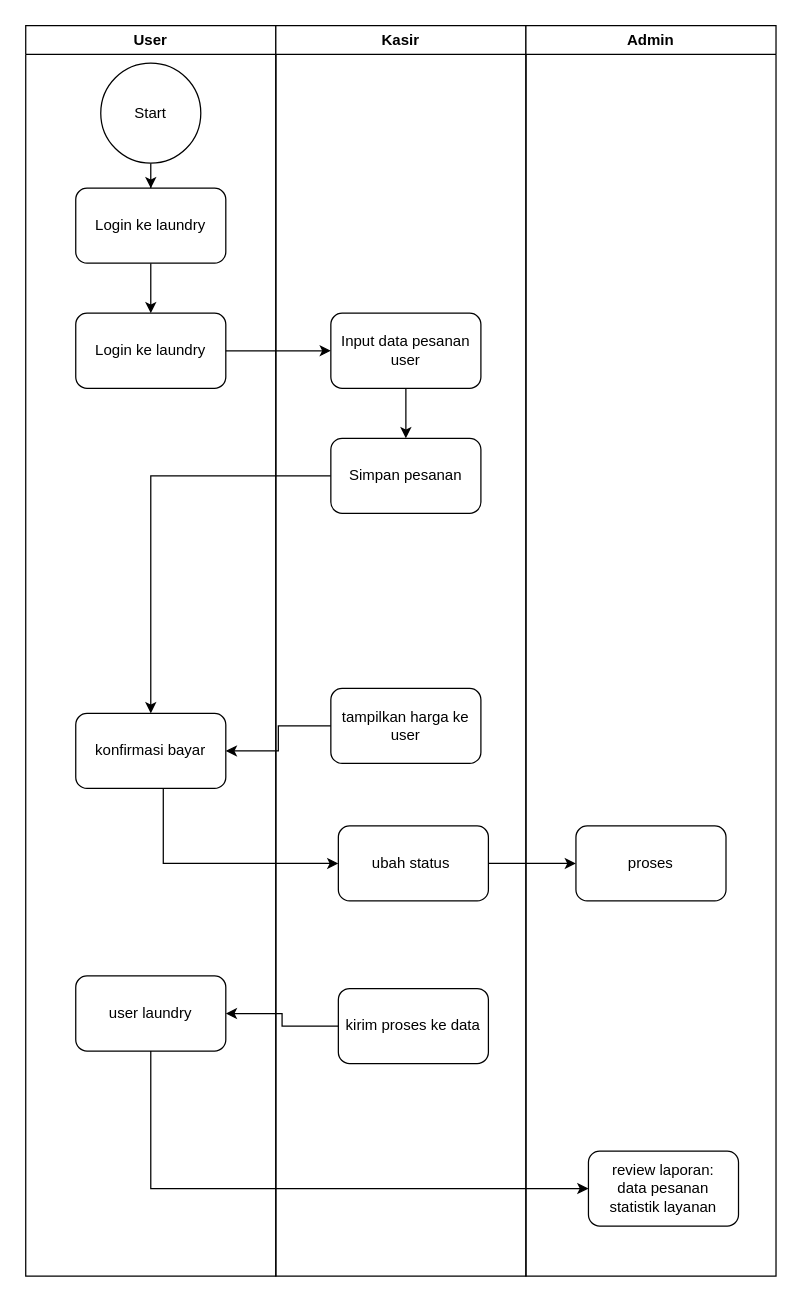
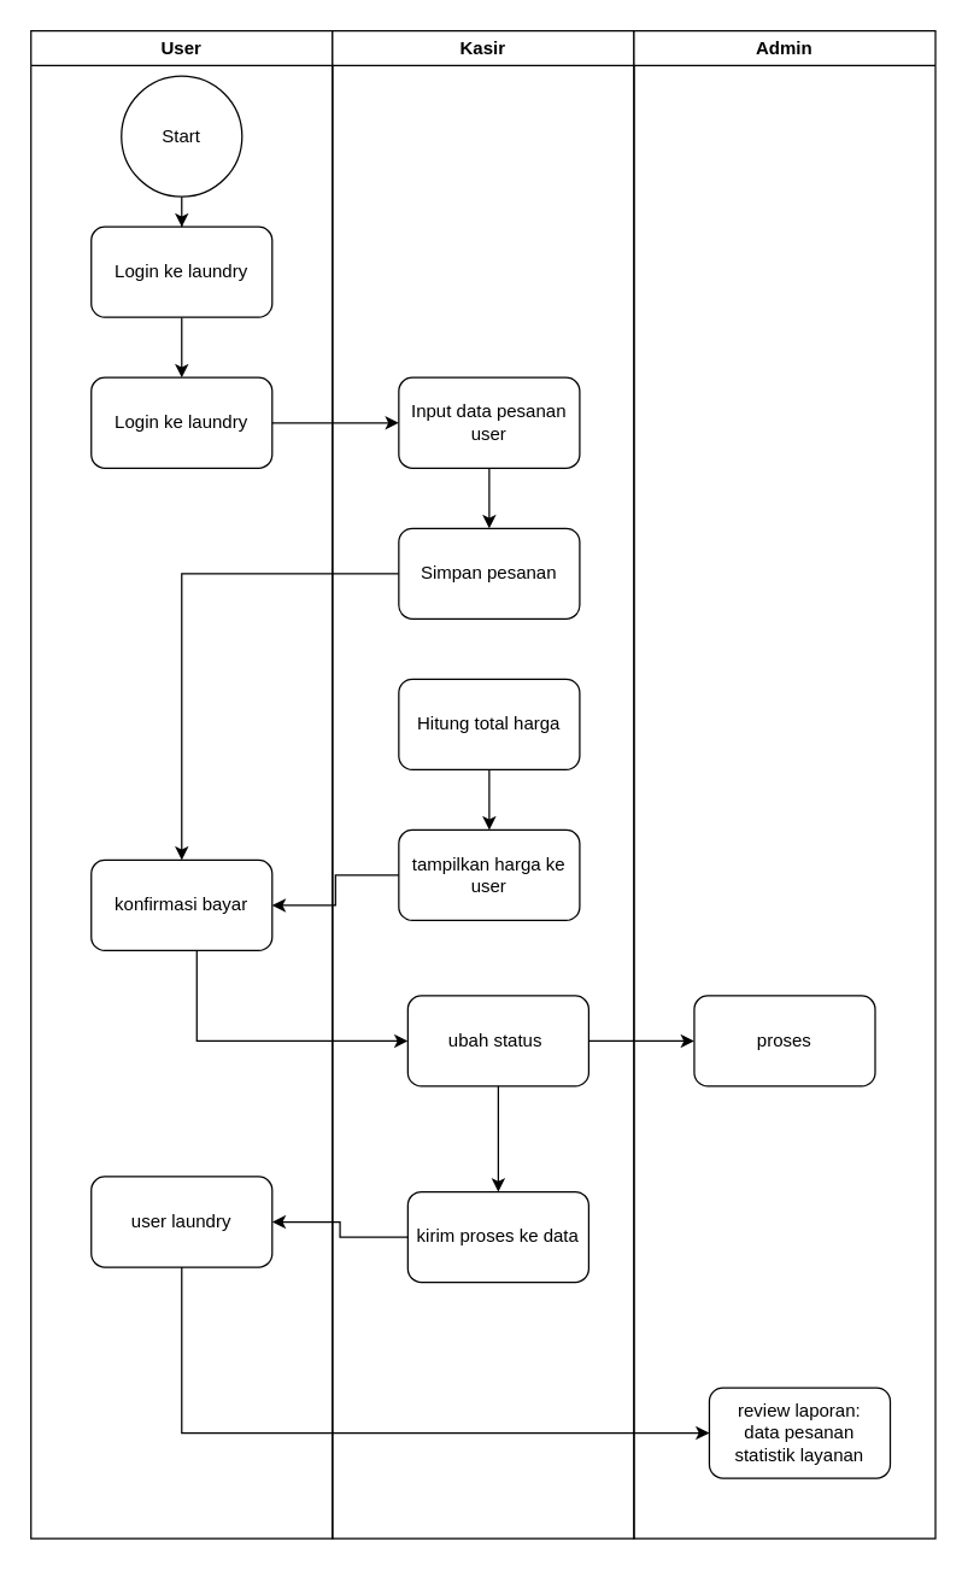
  <mxCell id="0" />
  <mxCell id="1" parent="0" />
  <mxCell id="2" value="User" style="swimlane;whiteSpace=wrap;html=1;" vertex="1" parent="1"><mxGeometry x="20" y="20" width="200" height="1000" as="geometry" /></mxCell>
  <mxCell id="3" style="edgeStyle=orthogonalEdgeStyle;rounded=0;orthogonalLoop=1;jettySize=auto;html=1;entryX=0.5;entryY=0;entryDx=0;entryDy=0;" edge="1" parent="2" source="4" target="6"><mxGeometry relative="1" as="geometry" /></mxCell>
  <mxCell id="4" value="Start" style="ellipse;whiteSpace=wrap;html=1;aspect=fixed;" vertex="1" parent="2"><mxGeometry x="60" y="30" width="80" height="80" as="geometry" /></mxCell>
  <mxCell id="5" style="edgeStyle=orthogonalEdgeStyle;rounded=0;orthogonalLoop=1;jettySize=auto;html=1;" edge="1" parent="2" source="6" target="7"><mxGeometry relative="1" as="geometry" /></mxCell>
  <mxCell id="6" value="Login ke laundry" style="rounded=1;whiteSpace=wrap;html=1;" vertex="1" parent="2"><mxGeometry x="40" y="130" width="120" height="60" as="geometry" /></mxCell>
  <mxCell id="7" value="Login ke laundry" style="rounded=1;whiteSpace=wrap;html=1;" vertex="1" parent="2"><mxGeometry x="40" y="230" width="120" height="60" as="geometry" /></mxCell>
  <mxCell id="8" value="user laundry" style="rounded=1;whiteSpace=wrap;html=1;" vertex="1" parent="2"><mxGeometry x="40" y="760" width="120" height="60" as="geometry" /></mxCell>
  <mxCell id="9" value="Kasir" style="swimlane;whiteSpace=wrap;html=1;" vertex="1" parent="1"><mxGeometry x="220" y="20" width="200" height="1000" as="geometry" /></mxCell>
  <mxCell id="10" style="edgeStyle=orthogonalEdgeStyle;rounded=0;orthogonalLoop=1;jettySize=auto;html=1;" edge="1" parent="9" source="14" target="15"><mxGeometry relative="1" as="geometry" /></mxCell>
  <mxCell id="11" style="edgeStyle=orthogonalEdgeStyle;rounded=0;orthogonalLoop=1;jettySize=auto;html=1;" edge="1" parent="9" source="15" target="20"><mxGeometry relative="1" as="geometry" /></mxCell>
+ <mxCell id="12" style="edgeStyle=orthogonalEdgeStyle;rounded=0;orthogonalLoop=1;jettySize=auto;html=1;entryX=0.5;entryY=0;entryDx=0;entryDy=0;" edge="1" parent="9" source="16" target="17"><mxGeometry relative="1" as="geometry" /></mxCell>
+ <mxCell id="13" style="edgeStyle=orthogonalEdgeStyle;rounded=0;orthogonalLoop=1;jettySize=auto;html=1;" edge="1" parent="9" source="18" target="19"><mxGeometry relative="1" as="geometry" /></mxCell>
  <mxCell id="14" value="Input data pesanan user" style="rounded=1;whiteSpace=wrap;html=1;" vertex="1" parent="9"><mxGeometry x="44" y="230" width="120" height="60" as="geometry" /></mxCell>
  <mxCell id="15" value="Simpan pesanan" style="rounded=1;whiteSpace=wrap;html=1;" vertex="1" parent="9"><mxGeometry x="44" y="330" width="120" height="60" as="geometry" /></mxCell>
+ <mxCell id="16" value="Hitung total harga" style="rounded=1;whiteSpace=wrap;html=1;" vertex="1" parent="9"><mxGeometry x="44" y="430" width="120" height="60" as="geometry" /></mxCell>
  <mxCell id="17" value="tampilkan harga ke user" style="rounded=1;whiteSpace=wrap;html=1;" vertex="1" parent="9"><mxGeometry x="44" y="530" width="120" height="60" as="geometry" /></mxCell>
  <mxCell id="18" value="ubah status&amp;nbsp;" style="rounded=1;whiteSpace=wrap;html=1;" vertex="1" parent="9"><mxGeometry x="50" y="640" width="120" height="60" as="geometry" /></mxCell>
  <mxCell id="19" value="kirim proses ke data" style="rounded=1;whiteSpace=wrap;html=1;" vertex="1" parent="9"><mxGeometry x="50" y="770" width="120" height="60" as="geometry" /></mxCell>
  <mxCell id="20" value="konfirmasi bayar" style="rounded=1;whiteSpace=wrap;html=1;" vertex="1" parent="9"><mxGeometry x="-160" y="550" width="120" height="60" as="geometry" /></mxCell>
  <mxCell id="21" style="edgeStyle=orthogonalEdgeStyle;rounded=0;orthogonalLoop=1;jettySize=auto;html=1;entryX=1;entryY=0.5;entryDx=0;entryDy=0;" edge="1" parent="9" source="17" target="20"><mxGeometry relative="1" as="geometry" /></mxCell>
  <mxCell id="22" style="edgeStyle=orthogonalEdgeStyle;rounded=0;orthogonalLoop=1;jettySize=auto;html=1;entryX=0;entryY=0.5;entryDx=0;entryDy=0;" edge="1" parent="9" source="20" target="18"><mxGeometry relative="1" as="geometry"><Array as="points"><mxPoint x="-90" y="560" /></Array></mxGeometry></mxCell>
  <mxCell id="23" value="Admin" style="swimlane;whiteSpace=wrap;html=1;" vertex="1" parent="1"><mxGeometry x="420" y="20" width="200" height="1000" as="geometry" /></mxCell>
  <mxCell id="24" value="review laporan:&lt;div&gt;data pesanan&lt;/div&gt;&lt;div&gt;statistik layanan&lt;/div&gt;" style="rounded=1;whiteSpace=wrap;html=1;" vertex="1" parent="23"><mxGeometry x="50" y="900" width="120" height="60" as="geometry" /></mxCell>
  <mxCell id="25" value="proses" style="rounded=1;whiteSpace=wrap;html=1;" vertex="1" parent="23"><mxGeometry x="40" y="640" width="120" height="60" as="geometry" /></mxCell>
  <mxCell id="26" style="edgeStyle=orthogonalEdgeStyle;rounded=0;orthogonalLoop=1;jettySize=auto;html=1;entryX=0;entryY=0.5;entryDx=0;entryDy=0;" edge="1" parent="1" source="7" target="14"><mxGeometry relative="1" as="geometry" /></mxCell>
  <mxCell id="27" style="edgeStyle=orthogonalEdgeStyle;rounded=0;orthogonalLoop=1;jettySize=auto;html=1;entryX=0;entryY=0.5;entryDx=0;entryDy=0;" edge="1" parent="1" source="8" target="24"><mxGeometry relative="1" as="geometry"><Array as="points"><mxPoint x="120" y="780" /></Array></mxGeometry></mxCell>
  <mxCell id="28" style="edgeStyle=orthogonalEdgeStyle;rounded=0;orthogonalLoop=1;jettySize=auto;html=1;entryX=1;entryY=0.5;entryDx=0;entryDy=0;" edge="1" parent="1" source="19" target="8"><mxGeometry relative="1" as="geometry" /></mxCell>
  <mxCell id="29" style="edgeStyle=orthogonalEdgeStyle;rounded=0;orthogonalLoop=1;jettySize=auto;html=1;entryX=0;entryY=0.5;entryDx=0;entryDy=0;" edge="1" parent="1" source="18" target="25"><mxGeometry relative="1" as="geometry" /></mxCell>
